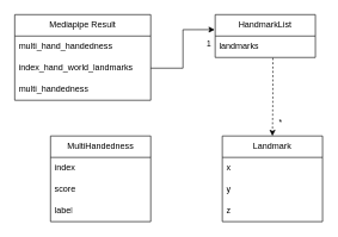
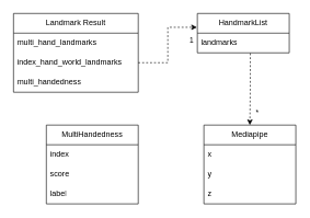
  <mxCell id="0" />
  <mxCell id="1" parent="0" />
- <mxCell id="2" value="&lt;div&gt;Mediapipe Result&lt;/div&gt;" style="swimlane;fontStyle=0;childLayout=stackLayout;horizontal=1;startSize=30;horizontalStack=0;resizeParent=1;resizeParentMax=0;resizeLast=0;collapsible=1;marginBottom=0;whiteSpace=wrap;html=1;" vertex="1" parent="1"><mxGeometry x="20" y="20" width="190" height="120" as="geometry" /></mxCell>
- <mxCell id="3" value="multi_hand_handedness" style="text;strokeColor=none;fillColor=none;align=left;verticalAlign=middle;spacingLeft=4;spacingRight=4;overflow=hidden;points=[[0,0.5],[1,0.5]];portConstraint=eastwest;rotatable=0;whiteSpace=wrap;html=1;" vertex="1" parent="2"><mxGeometry y="30" width="190" height="30" as="geometry" /></mxCell>
+ <mxCell id="2" value="&lt;div&gt;Landmark Result&lt;/div&gt;" style="swimlane;fontStyle=0;childLayout=stackLayout;horizontal=1;startSize=30;horizontalStack=0;resizeParent=1;resizeParentMax=0;resizeLast=0;collapsible=1;marginBottom=0;whiteSpace=wrap;html=1;" vertex="1" parent="1"><mxGeometry x="20" y="20" width="190" height="120" as="geometry" /></mxCell>
+ <mxCell id="3" value="multi_hand_landmarks" style="text;strokeColor=none;fillColor=none;align=left;verticalAlign=middle;spacingLeft=4;spacingRight=4;overflow=hidden;points=[[0,0.5],[1,0.5]];portConstraint=eastwest;rotatable=0;whiteSpace=wrap;html=1;" vertex="1" parent="2"><mxGeometry y="30" width="190" height="30" as="geometry" /></mxCell>
  <mxCell id="4" value="index_hand_world_landmarks" style="text;strokeColor=none;fillColor=none;align=left;verticalAlign=middle;spacingLeft=4;spacingRight=4;overflow=hidden;points=[[0,0.5],[1,0.5]];portConstraint=eastwest;rotatable=0;whiteSpace=wrap;html=1;" vertex="1" parent="2"><mxGeometry y="60" width="190" height="30" as="geometry" /></mxCell>
  <mxCell id="5" value="&lt;div&gt;multi_handedness&lt;/div&gt;" style="text;strokeColor=none;fillColor=none;align=left;verticalAlign=middle;spacingLeft=4;spacingRight=4;overflow=hidden;points=[[0,0.5],[1,0.5]];portConstraint=eastwest;rotatable=0;whiteSpace=wrap;html=1;" vertex="1" parent="2"><mxGeometry y="90" width="190" height="30" as="geometry" /></mxCell>
- <mxCell id="6" value="Landmark" style="swimlane;fontStyle=0;childLayout=stackLayout;horizontal=1;startSize=30;horizontalStack=0;resizeParent=1;resizeParentMax=0;resizeLast=0;collapsible=1;marginBottom=0;whiteSpace=wrap;html=1;" vertex="1" parent="1"><mxGeometry x="310" y="190" width="140" height="120" as="geometry" /></mxCell>
+ <mxCell id="6" value="Mediapipe" style="swimlane;fontStyle=0;childLayout=stackLayout;horizontal=1;startSize=30;horizontalStack=0;resizeParent=1;resizeParentMax=0;resizeLast=0;collapsible=1;marginBottom=0;whiteSpace=wrap;html=1;" vertex="1" parent="1"><mxGeometry x="310" y="190" width="140" height="120" as="geometry" /></mxCell>
  <mxCell id="7" value="x" style="text;strokeColor=none;fillColor=none;align=left;verticalAlign=middle;spacingLeft=4;spacingRight=4;overflow=hidden;points=[[0,0.5],[1,0.5]];portConstraint=eastwest;rotatable=0;whiteSpace=wrap;html=1;" vertex="1" parent="6"><mxGeometry y="30" width="140" height="30" as="geometry" /></mxCell>
  <mxCell id="8" value="y" style="text;strokeColor=none;fillColor=none;align=left;verticalAlign=middle;spacingLeft=4;spacingRight=4;overflow=hidden;points=[[0,0.5],[1,0.5]];portConstraint=eastwest;rotatable=0;whiteSpace=wrap;html=1;" vertex="1" parent="6"><mxGeometry y="60" width="140" height="30" as="geometry" /></mxCell>
  <mxCell id="9" value="z" style="text;strokeColor=none;fillColor=none;align=left;verticalAlign=middle;spacingLeft=4;spacingRight=4;overflow=hidden;points=[[0,0.5],[1,0.5]];portConstraint=eastwest;rotatable=0;whiteSpace=wrap;html=1;" vertex="1" parent="6"><mxGeometry y="90" width="140" height="30" as="geometry" /></mxCell>
  <mxCell id="10" value="MultiHandedness" style="swimlane;fontStyle=0;childLayout=stackLayout;horizontal=1;startSize=30;horizontalStack=0;resizeParent=1;resizeParentMax=0;resizeLast=0;collapsible=1;marginBottom=0;whiteSpace=wrap;html=1;" vertex="1" parent="1"><mxGeometry x="70" y="190" width="140" height="120" as="geometry" /></mxCell>
  <mxCell id="11" value="index" style="text;strokeColor=none;fillColor=none;align=left;verticalAlign=middle;spacingLeft=4;spacingRight=4;overflow=hidden;points=[[0,0.5],[1,0.5]];portConstraint=eastwest;rotatable=0;whiteSpace=wrap;html=1;" vertex="1" parent="10"><mxGeometry y="30" width="140" height="30" as="geometry" /></mxCell>
  <mxCell id="12" value="score" style="text;strokeColor=none;fillColor=none;align=left;verticalAlign=middle;spacingLeft=4;spacingRight=4;overflow=hidden;points=[[0,0.5],[1,0.5]];portConstraint=eastwest;rotatable=0;whiteSpace=wrap;html=1;" vertex="1" parent="10"><mxGeometry y="60" width="140" height="30" as="geometry" /></mxCell>
  <mxCell id="13" value="label" style="text;strokeColor=none;fillColor=none;align=left;verticalAlign=middle;spacingLeft=4;spacingRight=4;overflow=hidden;points=[[0,0.5],[1,0.5]];portConstraint=eastwest;rotatable=0;whiteSpace=wrap;html=1;" vertex="1" parent="10"><mxGeometry y="90" width="140" height="30" as="geometry" /></mxCell>
  <mxCell id="14" style="edgeStyle=orthogonalEdgeStyle;rounded=0;orthogonalLoop=1;jettySize=auto;html=1;entryX=0.5;entryY=0;entryDx=0;entryDy=0;exitX=0.576;exitY=1.022;exitDx=0;exitDy=0;exitPerimeter=0;dashed=1;" edge="1" parent="1" source="17" target="6"><mxGeometry relative="1" as="geometry"><mxPoint x="380" y="90" as="sourcePoint" /></mxGeometry></mxCell>
  <mxCell id="15" value="*" style="edgeLabel;html=1;align=center;verticalAlign=middle;resizable=0;points=[];" vertex="1" connectable="0" parent="14"><mxGeometry x="0.661" relative="1" as="geometry"><mxPoint x="10" as="offset" /></mxGeometry></mxCell>
  <mxCell id="16" value="HandmarkList" style="swimlane;fontStyle=0;childLayout=stackLayout;horizontal=1;startSize=30;horizontalStack=0;resizeParent=1;resizeParentMax=0;resizeLast=0;collapsible=1;marginBottom=0;whiteSpace=wrap;html=1;" vertex="1" parent="1"><mxGeometry x="300" y="20" width="140" height="60" as="geometry" /></mxCell>
  <mxCell id="17" value="landmarks" style="text;strokeColor=none;fillColor=none;align=left;verticalAlign=middle;spacingLeft=4;spacingRight=4;overflow=hidden;points=[[0,0.5],[1,0.5]];portConstraint=eastwest;rotatable=0;whiteSpace=wrap;html=1;" vertex="1" parent="16"><mxGeometry y="30" width="140" height="30" as="geometry" /></mxCell>
- <mxCell id="18" style="edgeStyle=orthogonalEdgeStyle;rounded=0;orthogonalLoop=1;jettySize=auto;html=1;exitX=1;exitY=0.5;exitDx=0;exitDy=0;entryX=-0.005;entryY=0.351;entryDx=0;entryDy=0;entryPerimeter=0;" edge="1" parent="1" source="4" target="16"><mxGeometry relative="1" as="geometry"><mxPoint x="280" y="100" as="targetPoint" /></mxGeometry></mxCell>
+ <mxCell id="18" style="edgeStyle=orthogonalEdgeStyle;rounded=0;orthogonalLoop=1;jettySize=auto;html=1;exitX=1;exitY=0.5;exitDx=0;exitDy=0;entryX=-0.005;entryY=0.351;entryDx=0;entryDy=0;entryPerimeter=0;dashed=1;" edge="1" parent="1" source="4" target="16"><mxGeometry relative="1" as="geometry"><mxPoint x="280" y="100" as="targetPoint" /></mxGeometry></mxCell>
  <mxCell id="19" value="1" style="edgeLabel;html=1;align=center;verticalAlign=middle;resizable=0;points=[];" vertex="1" connectable="0" parent="18"><mxGeometry x="0.929" y="-1" relative="1" as="geometry"><mxPoint x="-4" y="18" as="offset" /></mxGeometry></mxCell>
